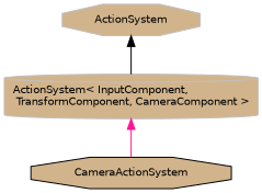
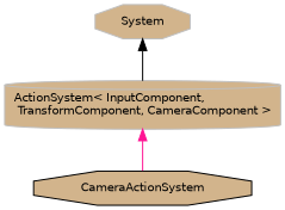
  digraph {
    node [color=grey75 fillcolor=tan fontname=Helvetica fontsize=10 shape=octagon style=filled]
    edge [dir=back fontname=Helvetica fontsize=10 labelfontname=Helvetica labelfontsize=10 style=solid]
    n1 [color=black fontcolor=black height=0.2 label=CameraActionSystem width=0.4]
    n2 [height=0.2 label="ActionSystem\< InputComponent,\l TransformComponent, CameraComponent \>" shape=cylinder width=0.4]
-   n3 [height=0.2 label=ActionSystem width=0.4]
+   n3 [height=0.2 label=System width=0.4]
    n2 -> n1 [color=deeppink]
    n3 -> n2 [color=black]
  }
